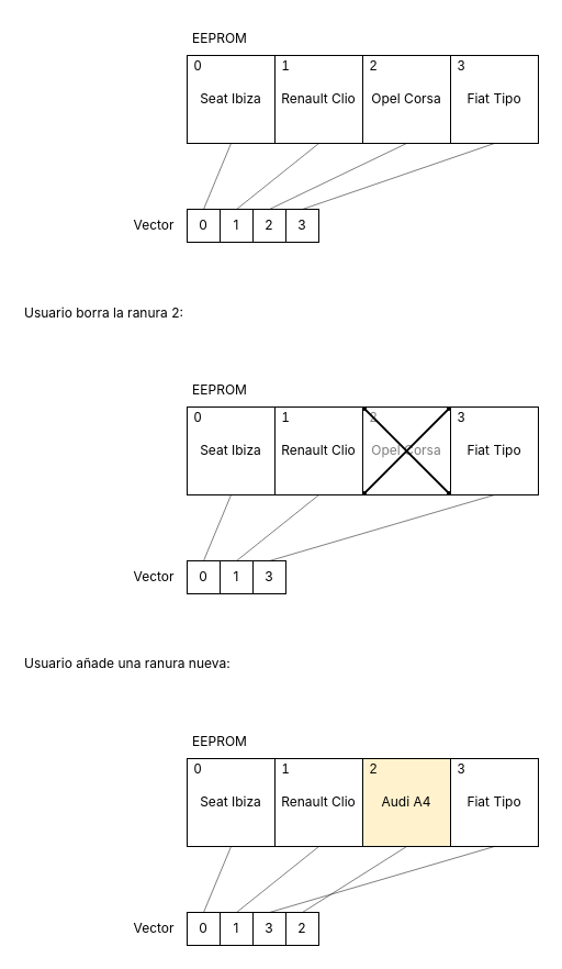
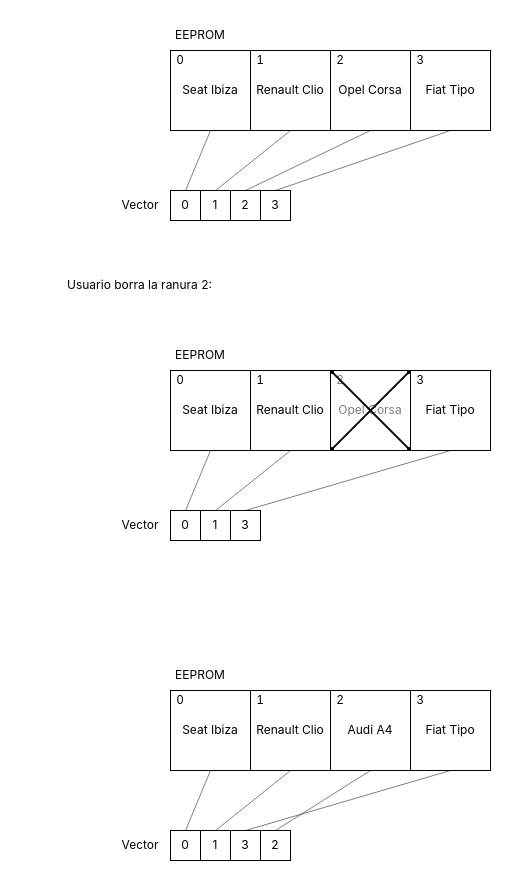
  <mxCell id="0" />
  <mxCell id="1" parent="0" />
  <mxCell id="2" value="&lt;div&gt;Seat Ibiza&lt;/div&gt;" style="rounded=0;whiteSpace=wrap;html=1;align=center;fontFamily=Inter;fontSource=https%3A%2F%2Ffonts.googleapis.com%2Fcss%3Ffamily%3DInter;" vertex="1" parent="1"><mxGeometry x="170" y="50" width="80" height="80" as="geometry" /></mxCell>
  <mxCell id="3" value="&lt;div&gt;Renault Clio&lt;/div&gt;" style="rounded=0;whiteSpace=wrap;html=1;align=center;fontFamily=Inter;fontSource=https%3A%2F%2Ffonts.googleapis.com%2Fcss%3Ffamily%3DInter;" vertex="1" parent="1"><mxGeometry x="250" y="50" width="80" height="80" as="geometry" /></mxCell>
  <mxCell id="4" value="Opel Corsa" style="rounded=0;whiteSpace=wrap;html=1;align=center;fontFamily=Inter;fontSource=https%3A%2F%2Ffonts.googleapis.com%2Fcss%3Ffamily%3DInter;" vertex="1" parent="1"><mxGeometry x="330" y="50" width="80" height="80" as="geometry" /></mxCell>
  <mxCell id="5" value="Fiat Tipo" style="rounded=0;whiteSpace=wrap;html=1;align=center;fontFamily=Inter;fontSource=https%3A%2F%2Ffonts.googleapis.com%2Fcss%3Ffamily%3DInter;" vertex="1" parent="1"><mxGeometry x="410" y="50" width="80" height="80" as="geometry" /></mxCell>
  <mxCell id="6" value="EEPROM" style="text;html=1;align=center;verticalAlign=middle;whiteSpace=wrap;rounded=0;fontFamily=Inter;fontSource=https%3A%2F%2Ffonts.googleapis.com%2Fcss%3Ffamily%3DInter;" vertex="1" parent="1"><mxGeometry x="170" width="60" height="30" as="geometry" y="20" /></mxCell>
  <mxCell id="7" value="0" style="text;html=1;align=center;verticalAlign=middle;whiteSpace=wrap;rounded=0;" vertex="1" parent="1"><mxGeometry x="170" y="50" width="20" height="20" as="geometry" /></mxCell>
  <mxCell id="8" value="1" style="text;html=1;align=center;verticalAlign=middle;whiteSpace=wrap;rounded=0;" vertex="1" parent="1"><mxGeometry x="250" y="50" width="20" height="20" as="geometry" /></mxCell>
  <mxCell id="9" value="2" style="text;html=1;align=center;verticalAlign=middle;whiteSpace=wrap;rounded=0;" vertex="1" parent="1"><mxGeometry x="330" y="50" width="20" height="20" as="geometry" /></mxCell>
  <mxCell id="10" value="3" style="text;html=1;align=center;verticalAlign=middle;whiteSpace=wrap;rounded=0;" vertex="1" parent="1"><mxGeometry x="410" y="50" width="20" height="20" as="geometry" /></mxCell>
  <mxCell id="11" value="Vector" style="text;html=1;align=center;verticalAlign=middle;whiteSpace=wrap;rounded=0;fontFamily=Inter;fontSource=https%3A%2F%2Ffonts.googleapis.com%2Fcss%3Ffamily%3DInter;" vertex="1" parent="1"><mxGeometry x="110" y="190" width="60" height="30" as="geometry" /></mxCell>
  <mxCell id="12" value="0" style="rounded=0;whiteSpace=wrap;html=1;fontFamily=Inter;fontSource=https%3A%2F%2Ffonts.googleapis.com%2Fcss%3Ffamily%3DInter;" vertex="1" parent="1"><mxGeometry x="170" y="190" width="30" height="30" as="geometry" /></mxCell>
  <mxCell id="13" value="1" style="rounded=0;whiteSpace=wrap;html=1;fontFamily=Inter;fontSource=https%3A%2F%2Ffonts.googleapis.com%2Fcss%3Ffamily%3DInter;" vertex="1" parent="1"><mxGeometry x="200" y="190" width="30" height="30" as="geometry" /></mxCell>
  <mxCell id="14" value="2" style="rounded=0;whiteSpace=wrap;html=1;fontFamily=Inter;fontSource=https%3A%2F%2Ffonts.googleapis.com%2Fcss%3Ffamily%3DInter;" vertex="1" parent="1"><mxGeometry x="230" y="190" width="30" height="30" as="geometry" /></mxCell>
  <mxCell id="15" value="3" style="rounded=0;whiteSpace=wrap;html=1;fontFamily=Inter;fontSource=https%3A%2F%2Ffonts.googleapis.com%2Fcss%3Ffamily%3DInter;" vertex="1" parent="1"><mxGeometry x="260" y="190" width="30" height="30" as="geometry" /></mxCell>
  <mxCell id="16" value="" style="endArrow=none;html=1;rounded=0;exitX=0.5;exitY=1;exitDx=0;exitDy=0;entryX=0.5;entryY=0;entryDx=0;entryDy=0;endSize=5;startSize=5;endFill=0;opacity=50;" edge="1" parent="1" source="2" target="12"><mxGeometry width="50" height="50" relative="1" as="geometry"><mxPoint x="210" y="190" as="sourcePoint" /><mxPoint x="260" y="140" as="targetPoint" /></mxGeometry></mxCell>
  <mxCell id="17" value="" style="endArrow=none;html=1;rounded=0;exitX=0.5;exitY=1;exitDx=0;exitDy=0;entryX=0.5;entryY=0;entryDx=0;entryDy=0;endSize=5;startSize=5;endFill=0;opacity=50;" edge="1" parent="1" source="3" target="13"><mxGeometry width="50" height="50" relative="1" as="geometry"><mxPoint x="275" y="180" as="sourcePoint" /><mxPoint x="250" y="240" as="targetPoint" /></mxGeometry></mxCell>
  <mxCell id="18" value="" style="endArrow=none;html=1;rounded=0;exitX=0.5;exitY=1;exitDx=0;exitDy=0;entryX=0.5;entryY=0;entryDx=0;entryDy=0;endSize=5;startSize=5;endFill=0;opacity=50;" edge="1" parent="1" source="4" target="14"><mxGeometry width="50" height="50" relative="1" as="geometry"><mxPoint x="395" y="190" as="sourcePoint" /><mxPoint x="320" y="250" as="targetPoint" /></mxGeometry></mxCell>
  <mxCell id="19" value="" style="endArrow=none;html=1;rounded=0;exitX=0.5;exitY=1;exitDx=0;exitDy=0;entryX=0.5;entryY=0;entryDx=0;entryDy=0;endSize=5;startSize=5;endFill=0;opacity=50;" edge="1" parent="1" source="5" target="15"><mxGeometry width="50" height="50" relative="1" as="geometry"><mxPoint x="475" y="180" as="sourcePoint" /><mxPoint x="350" y="240" as="targetPoint" /></mxGeometry></mxCell>
  <mxCell id="20" value="&lt;div&gt;Seat Ibiza&lt;/div&gt;" style="rounded=0;whiteSpace=wrap;html=1;align=center;fontFamily=Inter;fontSource=https%3A%2F%2Ffonts.googleapis.com%2Fcss%3Ffamily%3DInter;" vertex="1" parent="1"><mxGeometry x="170" y="370" width="80" height="80" as="geometry" /></mxCell>
  <mxCell id="21" value="&lt;div&gt;Renault Clio&lt;/div&gt;" style="rounded=0;whiteSpace=wrap;html=1;align=center;fontFamily=Inter;fontSource=https%3A%2F%2Ffonts.googleapis.com%2Fcss%3Ffamily%3DInter;" vertex="1" parent="1"><mxGeometry x="250" y="370" width="80" height="80" as="geometry" /></mxCell>
  <mxCell id="22" value="Opel Corsa" style="rounded=0;whiteSpace=wrap;html=1;align=center;fontFamily=Inter;fontSource=https%3A%2F%2Ffonts.googleapis.com%2Fcss%3Ffamily%3DInter;textOpacity=50;" vertex="1" parent="1"><mxGeometry x="330" y="370" width="80" height="80" as="geometry" /></mxCell>
  <mxCell id="23" value="Fiat Tipo" style="rounded=0;whiteSpace=wrap;html=1;align=center;fontFamily=Inter;fontSource=https%3A%2F%2Ffonts.googleapis.com%2Fcss%3Ffamily%3DInter;" vertex="1" parent="1"><mxGeometry x="410" y="370" width="80" height="80" as="geometry" /></mxCell>
  <mxCell id="24" value="EEPROM" style="text;html=1;align=center;verticalAlign=middle;whiteSpace=wrap;rounded=0;fontFamily=Inter;fontSource=https%3A%2F%2Ffonts.googleapis.com%2Fcss%3Ffamily%3DInter;" vertex="1" parent="1"><mxGeometry x="170" y="340" width="60" height="30" as="geometry" /></mxCell>
  <mxCell id="25" value="0" style="text;html=1;align=center;verticalAlign=middle;whiteSpace=wrap;rounded=0;" vertex="1" parent="1"><mxGeometry x="170" y="370" width="20" height="20" as="geometry" /></mxCell>
  <mxCell id="26" value="1" style="text;html=1;align=center;verticalAlign=middle;whiteSpace=wrap;rounded=0;" vertex="1" parent="1"><mxGeometry x="250" y="370" width="20" height="20" as="geometry" /></mxCell>
  <mxCell id="27" value="2" style="text;html=1;align=center;verticalAlign=middle;whiteSpace=wrap;rounded=0;textOpacity=50;" vertex="1" parent="1"><mxGeometry x="330" y="370" width="20" height="20" as="geometry" /></mxCell>
  <mxCell id="28" value="3" style="text;html=1;align=center;verticalAlign=middle;whiteSpace=wrap;rounded=0;" vertex="1" parent="1"><mxGeometry x="410" y="370" width="20" height="20" as="geometry" /></mxCell>
  <mxCell id="29" value="Vector" style="text;html=1;align=center;verticalAlign=middle;whiteSpace=wrap;rounded=0;fontFamily=Inter;fontSource=https%3A%2F%2Ffonts.googleapis.com%2Fcss%3Ffamily%3DInter;" vertex="1" parent="1"><mxGeometry x="110" y="510" width="60" height="30" as="geometry" /></mxCell>
  <mxCell id="30" value="0" style="rounded=0;whiteSpace=wrap;html=1;fontFamily=Inter;fontSource=https%3A%2F%2Ffonts.googleapis.com%2Fcss%3Ffamily%3DInter;" vertex="1" parent="1"><mxGeometry x="170" y="510" width="30" height="30" as="geometry" /></mxCell>
  <mxCell id="31" value="1" style="rounded=0;whiteSpace=wrap;html=1;fontFamily=Inter;fontSource=https%3A%2F%2Ffonts.googleapis.com%2Fcss%3Ffamily%3DInter;" vertex="1" parent="1"><mxGeometry x="200" y="510" width="30" height="30" as="geometry" /></mxCell>
  <mxCell id="32" value="3" style="rounded=0;whiteSpace=wrap;html=1;fontFamily=Inter;fontSource=https%3A%2F%2Ffonts.googleapis.com%2Fcss%3Ffamily%3DInter;" vertex="1" parent="1"><mxGeometry x="230" y="510" width="30" height="30" as="geometry" /></mxCell>
  <mxCell id="33" value="" style="endArrow=none;html=1;rounded=0;exitX=0.5;exitY=1;exitDx=0;exitDy=0;entryX=0.5;entryY=0;entryDx=0;entryDy=0;endSize=5;startSize=5;endFill=0;opacity=50;" edge="1" parent="1" source="20" target="30"><mxGeometry width="50" height="50" relative="1" as="geometry"><mxPoint x="210" y="510" as="sourcePoint" /><mxPoint x="260" y="460" as="targetPoint" /></mxGeometry></mxCell>
  <mxCell id="34" value="" style="endArrow=none;html=1;rounded=0;exitX=0.5;exitY=1;exitDx=0;exitDy=0;entryX=0.5;entryY=0;entryDx=0;entryDy=0;endSize=5;startSize=5;endFill=0;opacity=50;" edge="1" parent="1" source="21" target="31"><mxGeometry width="50" height="50" relative="1" as="geometry"><mxPoint x="275" y="500" as="sourcePoint" /><mxPoint x="250" y="560" as="targetPoint" /></mxGeometry></mxCell>
  <mxCell id="35" value="" style="endArrow=none;html=1;rounded=0;exitX=0.5;exitY=1;exitDx=0;exitDy=0;entryX=0.5;entryY=0;entryDx=0;entryDy=0;endSize=5;startSize=5;endFill=0;opacity=50;" edge="1" parent="1" source="23" target="32"><mxGeometry width="50" height="50" relative="1" as="geometry"><mxPoint x="475" y="500" as="sourcePoint" /><mxPoint x="350" y="560" as="targetPoint" /></mxGeometry></mxCell>
- <mxCell id="36" value="Usuario borra la ranura 2:" style="text;html=1;align=left;verticalAlign=middle;whiteSpace=wrap;rounded=0;fontFamily=Inter;fontSource=https%3A%2F%2Ffonts.googleapis.com%2Fcss%3Ffamily%3DInter;" vertex="1" parent="1"><mxGeometry x="20" y="270" width="150" height="30" as="geometry" /></mxCell>
+ <mxCell id="36" value="Usuario borra la ranura 2:" style="text;html=1;align=left;verticalAlign=middle;whiteSpace=wrap;rounded=0;fontFamily=Inter;fontSource=https%3A%2F%2Ffonts.googleapis.com%2Fcss%3Ffamily%3DInter;" vertex="1" parent="1"><mxGeometry x="65" y="270" width="150" height="30" as="geometry" /></mxCell>
  <mxCell id="37" value="" style="endArrow=diamond;html=1;rounded=0;strokeColor=default;align=center;verticalAlign=middle;fontFamily=Helvetica;fontSize=11;fontColor=default;labelBackgroundColor=default;startSize=0;endSize=0;exitX=0;exitY=1;exitDx=0;exitDy=0;entryX=1;entryY=0;entryDx=0;entryDy=0;strokeWidth=2;curved=0;startArrow=diamond;startFill=1;endFill=1;" edge="1" parent="1" source="22" target="22"><mxGeometry width="50" height="50" relative="1" as="geometry"><mxPoint x="420" y="300" as="sourcePoint" /><mxPoint x="470" y="250" as="targetPoint" /></mxGeometry></mxCell>
  <mxCell id="38" value="" style="endArrow=diamond;html=1;rounded=0;strokeColor=default;align=center;verticalAlign=middle;fontFamily=Helvetica;fontSize=11;fontColor=default;labelBackgroundColor=default;startSize=0;endSize=0;exitX=0;exitY=0;exitDx=0;exitDy=0;entryX=1;entryY=1;entryDx=0;entryDy=0;strokeWidth=2;curved=0;startArrow=diamond;startFill=1;endFill=1;" edge="1" parent="1" source="22" target="22"><mxGeometry width="50" height="50" relative="1" as="geometry"><mxPoint x="380" y="480" as="sourcePoint" /><mxPoint x="460" y="400" as="targetPoint" /></mxGeometry></mxCell>
- <mxCell id="39" value="Usuario añade una ranura nueva:" style="text;html=1;align=left;verticalAlign=middle;whiteSpace=wrap;rounded=0;fontFamily=Inter;fontSource=https%3A%2F%2Ffonts.googleapis.com%2Fcss%3Ffamily%3DInter;" vertex="1" parent="1"><mxGeometry x="20" y="589" width="250" height="30" as="geometry" /></mxCell>
  <mxCell id="40" value="&lt;div&gt;Seat Ibiza&lt;/div&gt;" style="rounded=0;whiteSpace=wrap;html=1;align=center;fontFamily=Inter;fontSource=https%3A%2F%2Ffonts.googleapis.com%2Fcss%3Ffamily%3DInter;" vertex="1" parent="1"><mxGeometry x="170" y="690" width="80" height="80" as="geometry" /></mxCell>
  <mxCell id="41" value="&lt;div&gt;Renault Clio&lt;/div&gt;" style="rounded=0;whiteSpace=wrap;html=1;align=center;fontFamily=Inter;fontSource=https%3A%2F%2Ffonts.googleapis.com%2Fcss%3Ffamily%3DInter;" vertex="1" parent="1"><mxGeometry x="250" y="690" width="80" height="80" as="geometry" /></mxCell>
- <mxCell id="42" value="Audi A4" style="rounded=0;whiteSpace=wrap;html=1;align=center;fontFamily=Inter;fontSource=https%3A%2F%2Ffonts.googleapis.com%2Fcss%3Ffamily%3DInter;fillColor=#fff2cc;" vertex="1" parent="1"><mxGeometry x="330" y="690" width="80" height="80" as="geometry" /></mxCell>
+ <mxCell id="42" value="Audi A4" style="rounded=0;whiteSpace=wrap;html=1;align=center;fontFamily=Inter;fontSource=https%3A%2F%2Ffonts.googleapis.com%2Fcss%3Ffamily%3DInter;" vertex="1" parent="1"><mxGeometry x="330" y="690" width="80" height="80" as="geometry" /></mxCell>
  <mxCell id="43" value="Fiat Tipo" style="rounded=0;whiteSpace=wrap;html=1;align=center;fontFamily=Inter;fontSource=https%3A%2F%2Ffonts.googleapis.com%2Fcss%3Ffamily%3DInter;" vertex="1" parent="1"><mxGeometry x="410" y="690" width="80" height="80" as="geometry" /></mxCell>
  <mxCell id="44" value="EEPROM" style="text;html=1;align=center;verticalAlign=middle;whiteSpace=wrap;rounded=0;fontFamily=Inter;fontSource=https%3A%2F%2Ffonts.googleapis.com%2Fcss%3Ffamily%3DInter;" vertex="1" parent="1"><mxGeometry x="170" y="660" width="60" height="30" as="geometry" /></mxCell>
  <mxCell id="45" value="0" style="text;html=1;align=center;verticalAlign=middle;whiteSpace=wrap;rounded=0;" vertex="1" parent="1"><mxGeometry x="170" y="690" width="20" height="20" as="geometry" /></mxCell>
  <mxCell id="46" value="1" style="text;html=1;align=center;verticalAlign=middle;whiteSpace=wrap;rounded=0;" vertex="1" parent="1"><mxGeometry x="250" y="690" width="20" height="20" as="geometry" /></mxCell>
  <mxCell id="47" value="2" style="text;html=1;align=center;verticalAlign=middle;whiteSpace=wrap;rounded=0;" vertex="1" parent="1"><mxGeometry x="330" y="690" width="20" height="20" as="geometry" /></mxCell>
  <mxCell id="48" value="3" style="text;html=1;align=center;verticalAlign=middle;whiteSpace=wrap;rounded=0;" vertex="1" parent="1"><mxGeometry x="410" y="690" width="20" height="20" as="geometry" /></mxCell>
  <mxCell id="49" value="Vector" style="text;html=1;align=center;verticalAlign=middle;whiteSpace=wrap;rounded=0;fontFamily=Inter;fontSource=https%3A%2F%2Ffonts.googleapis.com%2Fcss%3Ffamily%3DInter;" vertex="1" parent="1"><mxGeometry x="110" y="830" width="60" height="30" as="geometry" /></mxCell>
  <mxCell id="50" value="0" style="rounded=0;whiteSpace=wrap;html=1;fontFamily=Inter;fontSource=https%3A%2F%2Ffonts.googleapis.com%2Fcss%3Ffamily%3DInter;" vertex="1" parent="1"><mxGeometry x="170" y="830" width="30" height="30" as="geometry" /></mxCell>
  <mxCell id="51" value="1" style="rounded=0;whiteSpace=wrap;html=1;fontFamily=Inter;fontSource=https%3A%2F%2Ffonts.googleapis.com%2Fcss%3Ffamily%3DInter;" vertex="1" parent="1"><mxGeometry x="200" y="830" width="30" height="30" as="geometry" /></mxCell>
  <mxCell id="52" value="3" style="rounded=0;whiteSpace=wrap;html=1;fontFamily=Inter;fontSource=https%3A%2F%2Ffonts.googleapis.com%2Fcss%3Ffamily%3DInter;" vertex="1" parent="1"><mxGeometry x="230" y="830" width="30" height="30" as="geometry" /></mxCell>
  <mxCell id="53" value="" style="endArrow=none;html=1;rounded=0;exitX=0.5;exitY=1;exitDx=0;exitDy=0;entryX=0.5;entryY=0;entryDx=0;entryDy=0;endSize=5;startSize=5;endFill=0;opacity=50;" edge="1" parent="1" source="40" target="50"><mxGeometry width="50" height="50" relative="1" as="geometry"><mxPoint x="210" y="830" as="sourcePoint" /><mxPoint x="260" y="780" as="targetPoint" /></mxGeometry></mxCell>
  <mxCell id="54" value="" style="endArrow=none;html=1;rounded=0;exitX=0.5;exitY=1;exitDx=0;exitDy=0;entryX=0.5;entryY=0;entryDx=0;entryDy=0;endSize=5;startSize=5;endFill=0;opacity=50;" edge="1" parent="1" source="41" target="51"><mxGeometry width="50" height="50" relative="1" as="geometry"><mxPoint x="275" y="820" as="sourcePoint" /><mxPoint x="250" y="880" as="targetPoint" /></mxGeometry></mxCell>
  <mxCell id="55" value="" style="endArrow=none;html=1;rounded=0;exitX=0.5;exitY=1;exitDx=0;exitDy=0;entryX=0.5;entryY=0;entryDx=0;entryDy=0;endSize=5;startSize=5;endFill=0;opacity=50;" edge="1" parent="1" source="43" target="52"><mxGeometry width="50" height="50" relative="1" as="geometry"><mxPoint x="475" y="820" as="sourcePoint" /><mxPoint x="350" y="880" as="targetPoint" /></mxGeometry></mxCell>
  <mxCell id="56" value="2" style="rounded=0;whiteSpace=wrap;html=1;fontFamily=Inter;fontSource=https%3A%2F%2Ffonts.googleapis.com%2Fcss%3Ffamily%3DInter;" vertex="1" parent="1"><mxGeometry x="260" y="830" width="30" height="30" as="geometry" /></mxCell>
  <mxCell id="57" value="" style="endArrow=none;html=1;rounded=0;exitX=0.5;exitY=1;exitDx=0;exitDy=0;entryX=0.5;entryY=0;entryDx=0;entryDy=0;endSize=5;startSize=5;endFill=0;opacity=50;" edge="1" parent="1" source="42" target="56"><mxGeometry width="50" height="50" relative="1" as="geometry"><mxPoint x="515" y="810" as="sourcePoint" /><mxPoint x="310" y="870" as="targetPoint" /></mxGeometry></mxCell>
